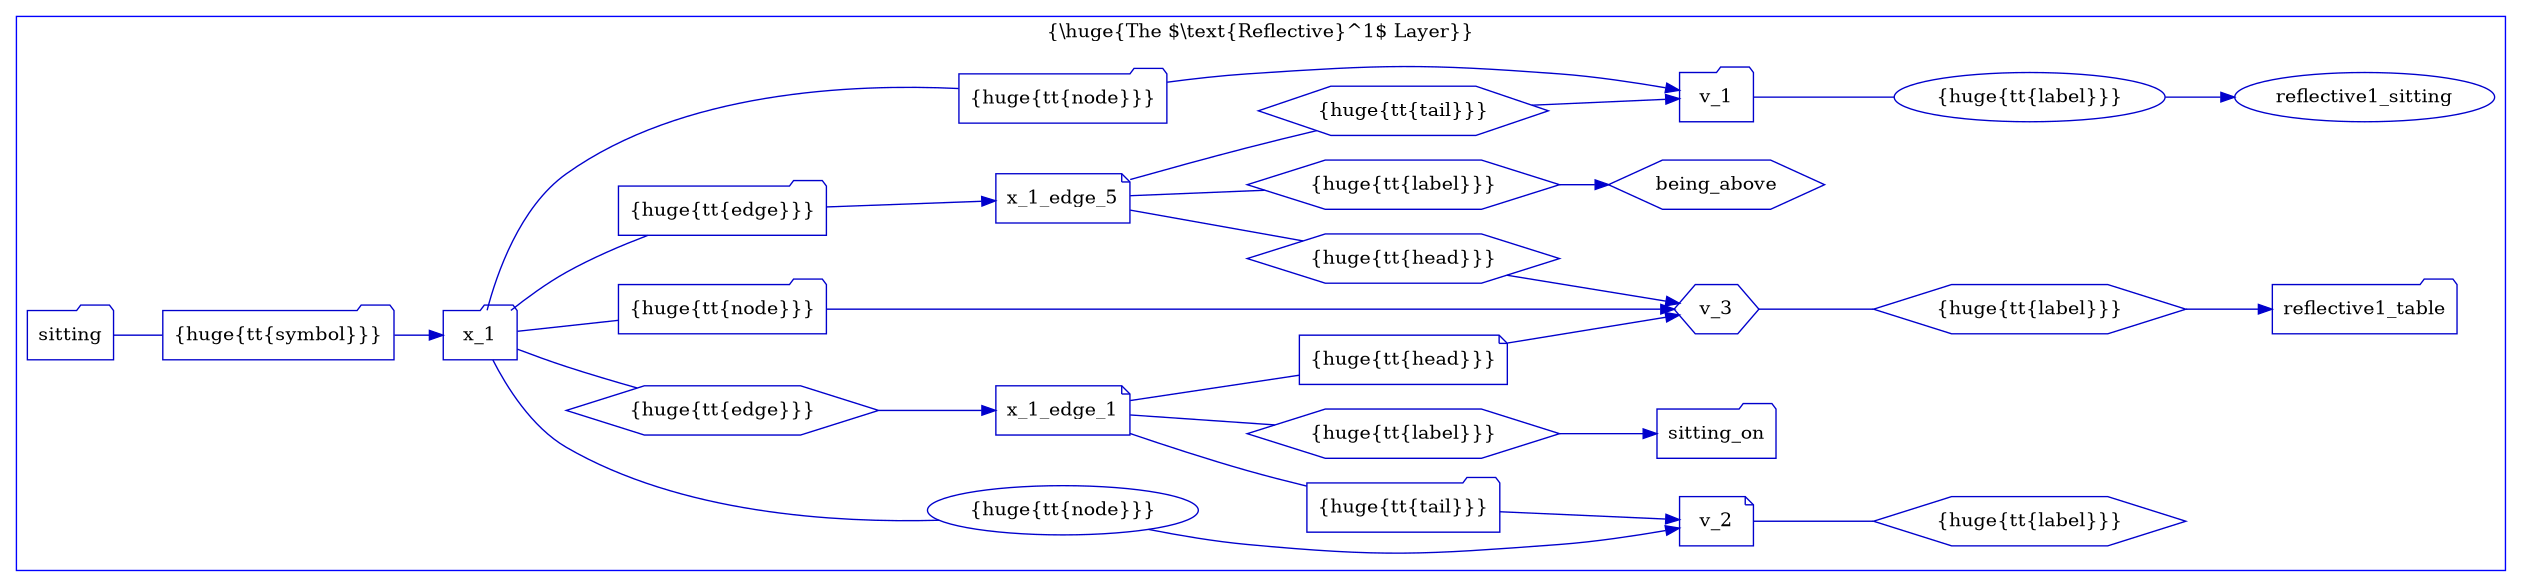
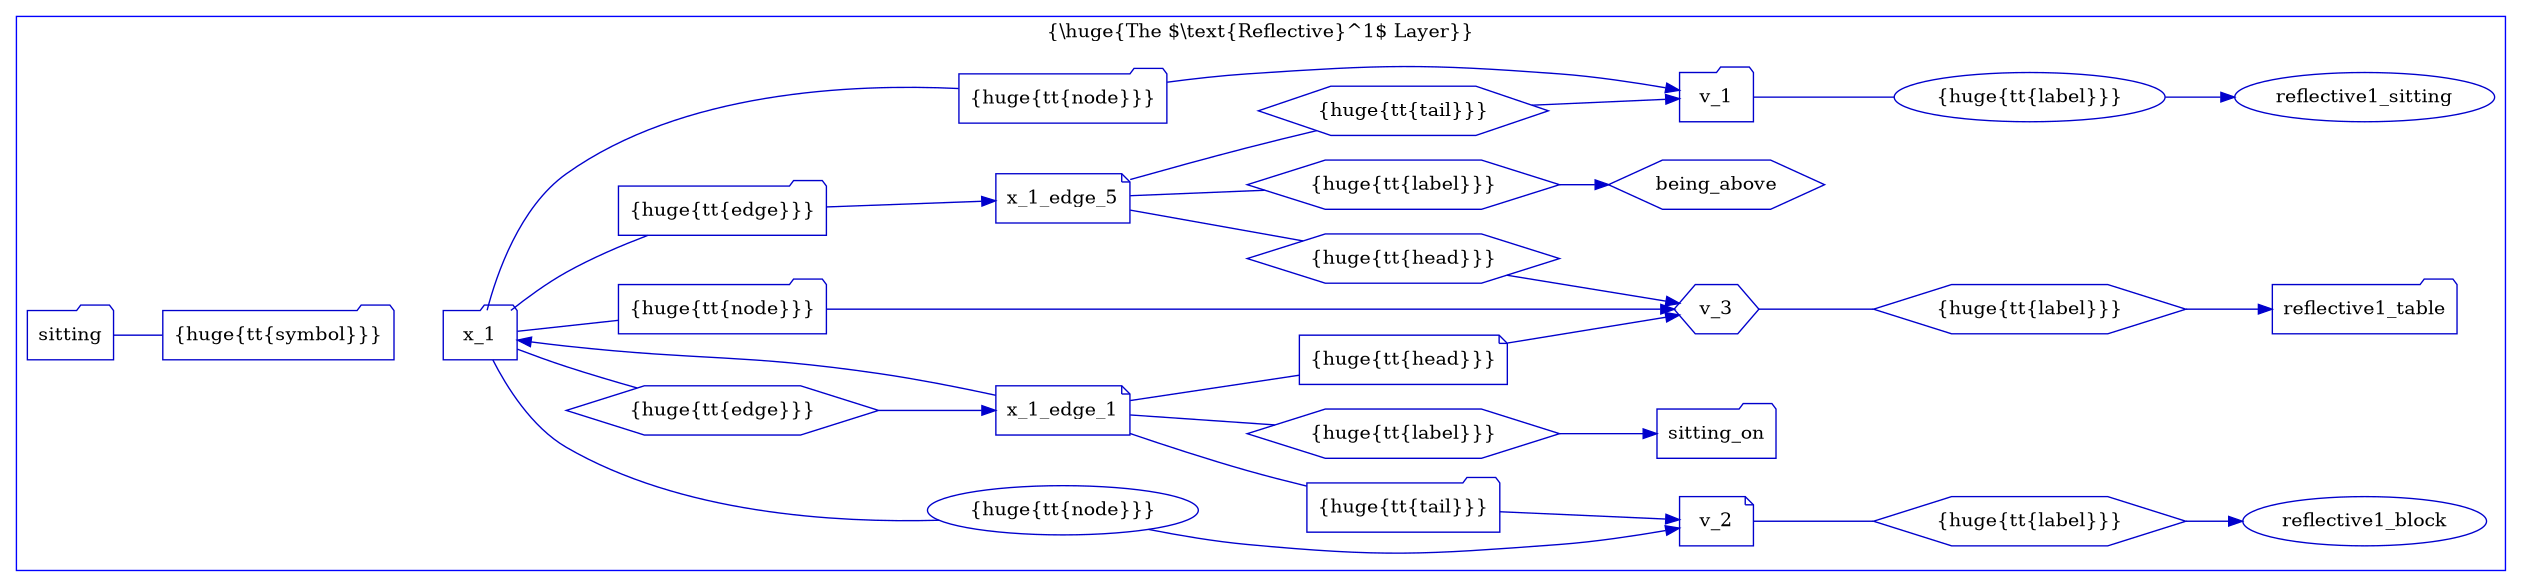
  digraph {
    rankdir=LR
    node [color="#0000CC" fillcolor=white shape=folder style=filled]
    edge [color="#0000CC"]
    v_1 [texlbl="{\huge{\tt{Node}}}"]
    n2 [label="{\huge{\tt{label}}}" shape=ellipse]
    v_2 [shape=note texlbl="{\huge{\tt{Node}}}"]
    n4 [label="{\huge{\tt{label}}}" shape=hexagon]
    v_3 [shape=hexagon texlbl="{\huge{\tt{Node}}}"]
    n6 [label="{\huge{\tt{label}}}" shape=hexagon]
    n7 [label=reflective1_sitting shape=ellipse texlbl="{\huge{\tt{Gripper}}}"]
+   reflective1_block [shape=ellipse texlbl="{\huge{\tt{Block}}}"]
    reflective1_table [texlbl="{\huge{\tt{Table}}}"]
    being_above [shape=hexagon texlbl="{\huge{\tt{being-above}}}"]
    sitting_on [texlbl="{\huge{\tt{sitting-on}}}"]
    n12 [label=sitting texlbl="{\huge{\tt{Reflective}}}"]
    n13 [label="{\huge{\tt{symbol}}}" nodesep=0.02]
    x_1 [texlbl="{\huge{\tt{Symbol*}}}"]
    n15 [label="{\huge{\tt{node}}}" nodesep=0.02]
    n16 [label="{\huge{\tt{node}}}" nodesep=0.02 shape=ellipse]
    n17 [label="{\huge{\tt{node}}}" nodesep=0.02]
    n18 [label="{\huge{\tt{edge}}}" shape=hexagon]
    n19 [label="{\huge{\tt{edge}}}"]
    x_1_edge_1 [shape=note texlbl="{\huge{\tt{Edge}}}"]
    n21 [label="{\huge{\tt{tail}}}"]
    n22 [label="{\huge{\tt{head}}}" shape=note]
    n23 [label="{\huge{\tt{label}}}" shape=hexagon]
    n24 [label=x_1_edge_5 shape=note texlbl="{\huge{\tt{Edge}}}"]
    n25 [label="{\huge{\tt{tail}}}" shape=hexagon]
    n26 [label="{\huge{\tt{head}}}" shape=hexagon]
    n27 [label="{\huge{\tt{label}}}" shape=hexagon]
    subgraph cluster_1 {
      color=blue
      label="{\\huge{The $\\text{Reflective}^1$ Layer}}"
      labelloc=t
      v_1
      n2
      v_2
      n4
      v_3
      n6
      n7
+     reflective1_block
      reflective1_table
      being_above
      sitting_on
      n12
      n13
      x_1
      n15
      n16
      n17
      n18
      n19
      x_1_edge_1
      n21
      n22
      n23
      n24
      n25
      n26
      n27
    }
    v_1 -> n2 [arrowhead=none]
    n2 -> n7 [style="-triangle 45"]
    v_2 -> n4 [arrowhead=none]
+   n4 -> reflective1_block [style="-triangle 45"]
    v_3 -> n6 [arrowhead=none]
    n6 -> reflective1_table [style="-triangle 45"]
    n12 -> n13 [arrowhead=none]
-   n13 -> x_1 [style="-triangle 45"]
+   x_1_edge_1 -> x_1 [style="-triangle 45"]
    x_1 -> n15 [arrowhead=none]
    x_1 -> n16 [arrowhead=none]
    x_1 -> n17 [arrowhead=none]
    x_1 -> n18 [arrowhead=none]
    x_1 -> n19 [arrowhead=none]
    n15 -> v_1 [style="-triangle 45"]
    n16 -> v_2 [style="-triangle 45"]
    n17 -> v_3 [style="-triangle 45"]
    n18 -> x_1_edge_1 [style="-triangle 45"]
    n19 -> n24 [style="-triangle 45"]
    x_1_edge_1 -> n21 [arrowhead=none]
    x_1_edge_1 -> n22 [arrowhead=none]
    x_1_edge_1 -> n23 [arrowhead=none]
    n21 -> v_2 [style="-triangle 45"]
    n22 -> v_3 [style="-triangle 45"]
    n23 -> sitting_on [style="-triangle 45"]
    n24 -> n25 [arrowhead=none]
    n24 -> n26 [arrowhead=none]
    n24 -> n27 [arrowhead=none]
    n25 -> v_1 [style="-triangle 45"]
    n26 -> v_3 [style="-triangle 45"]
    n27 -> being_above [style="-triangle 45"]
  }
